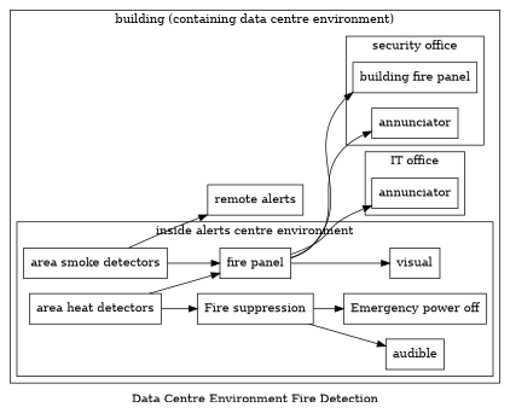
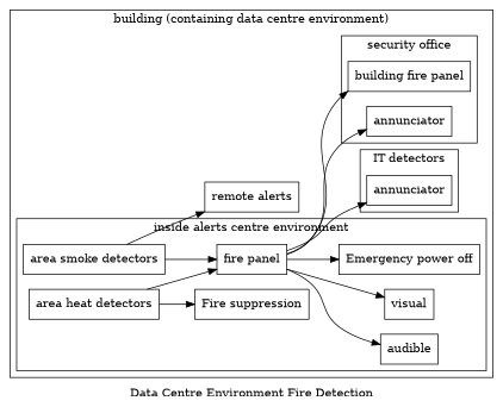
  digraph {
    label="Data Centre Environment Fire Detection"
    rankdir=LR
    node [shape=rectangle]
    n1 [label="area smoke detectors"]
    n2 [label="fire panel"]
    n3 [label="area heat detectors"]
    n4 [label=audible]
    n5 [label=visual]
    n6 [label="Emergency power off"]
    n7 [label="Fire suppression"]
    n8 [label=annunciator]
    n9 [label="building fire panel"]
    n10 [label=annunciator]
    n11 [label="remote alerts"]
    subgraph cluster_1 {
      label="building (containing data centre environment)"
      n11
      subgraph cluster_2 {
        label="inside alerts centre environment"
        n1
        n2
        n3
        n4
        n5
        n6
        n7
      }
      subgraph cluster_3 {
-       label="IT office"
+       label="IT detectors"
        n8
      }
      subgraph cluster_4 {
        label="security office"
        n9
        n10
      }
    }
    n1 -> n2
    n1 -> n11
-   n7 -> n4
+   n2 -> n4
    n2 -> n5
-   n7 -> n6
+   n2 -> n6
    n2 -> n8
    n2 -> n9
    n2 -> n10
    n3 -> n2
    n3 -> n7
  }
